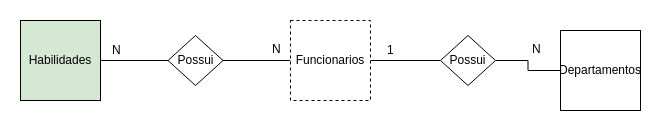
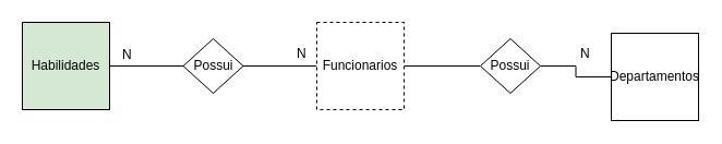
  <mxCell id="0" />
  <mxCell id="1" parent="0" />
  <mxCell id="2" style="edgeStyle=orthogonalEdgeStyle;rounded=0;orthogonalLoop=1;jettySize=auto;html=1;endArrow=none;endFill=0;" edge="1" parent="1" source="4" target="9"><mxGeometry relative="1" as="geometry" /></mxCell>
  <mxCell id="3" style="edgeStyle=orthogonalEdgeStyle;rounded=0;orthogonalLoop=1;jettySize=auto;html=1;entryX=0;entryY=0.5;entryDx=0;entryDy=0;endArrow=none;endFill=0;" edge="1" parent="1" source="4" target="10"><mxGeometry relative="1" as="geometry" /></mxCell>
  <mxCell id="4" value="Funcionarios" style="whiteSpace=wrap;html=1;aspect=fixed;dashed=1;" vertex="1" parent="1"><mxGeometry x="290" y="20" width="80" height="80" as="geometry" /></mxCell>
  <mxCell id="5" value="Habilidades" style="whiteSpace=wrap;html=1;aspect=fixed;fillColor=#d5e8d4;" vertex="1" parent="1"><mxGeometry x="20" y="20" width="80" height="80" as="geometry" /></mxCell>
  <mxCell id="6" style="edgeStyle=orthogonalEdgeStyle;rounded=0;orthogonalLoop=1;jettySize=auto;html=1;entryX=1;entryY=0.5;entryDx=0;entryDy=0;endArrow=none;endFill=0;" edge="1" parent="1" source="7" target="10"><mxGeometry relative="1" as="geometry" /></mxCell>
  <mxCell id="7" value="Departamentos" style="whiteSpace=wrap;html=1;aspect=fixed;" vertex="1" parent="1"><mxGeometry x="560" y="30" width="80" height="80" as="geometry" /></mxCell>
  <mxCell id="8" style="edgeStyle=orthogonalEdgeStyle;rounded=0;orthogonalLoop=1;jettySize=auto;html=1;endArrow=none;endFill=0;" edge="1" parent="1" source="9" target="5"><mxGeometry relative="1" as="geometry" /></mxCell>
  <mxCell id="9" value="Possui" style="rhombus;whiteSpace=wrap;html=1;" vertex="1" parent="1"><mxGeometry x="167.5" y="35" width="55" height="50" as="geometry" /></mxCell>
  <mxCell id="10" value="Possui" style="rhombus;whiteSpace=wrap;html=1;" vertex="1" parent="1"><mxGeometry x="440" y="35" width="55" height="50" as="geometry" /></mxCell>
  <mxCell id="11" value="N" style="text;html=1;resizable=0;points=[];autosize=1;align=left;verticalAlign=top;spacingTop=-4;" vertex="1" parent="1"><mxGeometry x="270" y="39" width="20" height="20" as="geometry" /></mxCell>
  <mxCell id="12" value="N" style="text;html=1;resizable=0;points=[];autosize=1;align=left;verticalAlign=top;spacingTop=-4;" vertex="1" parent="1"><mxGeometry x="110" y="40" width="20" height="20" as="geometry" /></mxCell>
- <mxCell id="13" value="1" style="text;html=1;resizable=0;points=[];autosize=1;align=left;verticalAlign=top;spacingTop=-4;" vertex="1" parent="1"><mxGeometry x="385" y="40" width="20" height="20" as="geometry" /></mxCell>
  <mxCell id="14" value="N" style="text;html=1;resizable=0;points=[];autosize=1;align=left;verticalAlign=top;spacingTop=-4;" vertex="1" parent="1"><mxGeometry x="530" y="39" width="20" height="20" as="geometry" /></mxCell>
